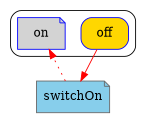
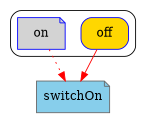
  digraph {
    node [color=blue shape=note style="rounded,filled"]
    edge [color=red]
    n1 [fillcolor=gold label=off shape=box]
    n2 [fillcolor=lightgrey label=on]
    n3 [color=gray40 fillcolor=skyblue label=switchOn style=filled]
    subgraph cluster_1 {
      labeljust=l
      style=rounded
      n1
      n2
    }
    n1 -> n3 [style=solid]
-   n3 -> n2 [style=dotted]
+   n2 -> n3 [style=dotted]
  }
